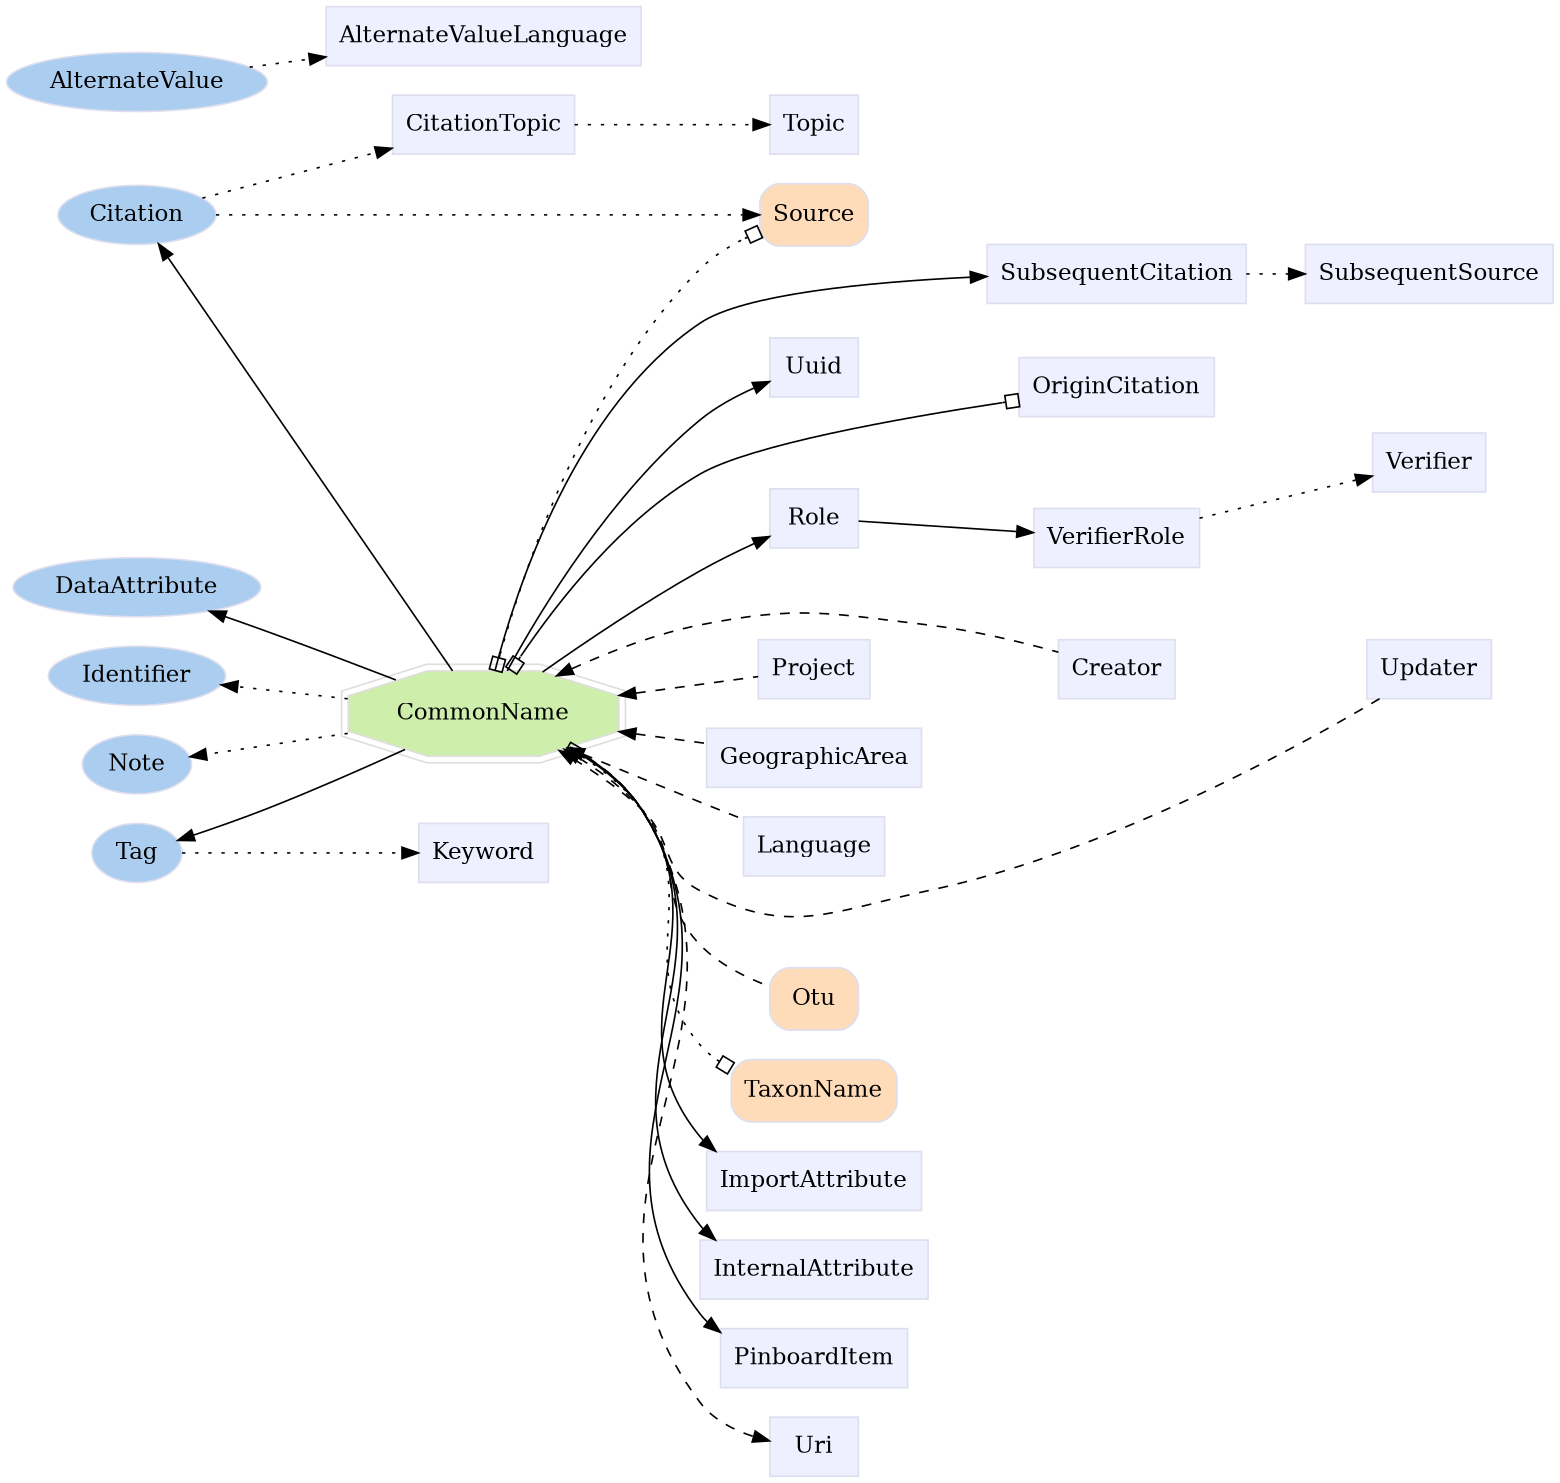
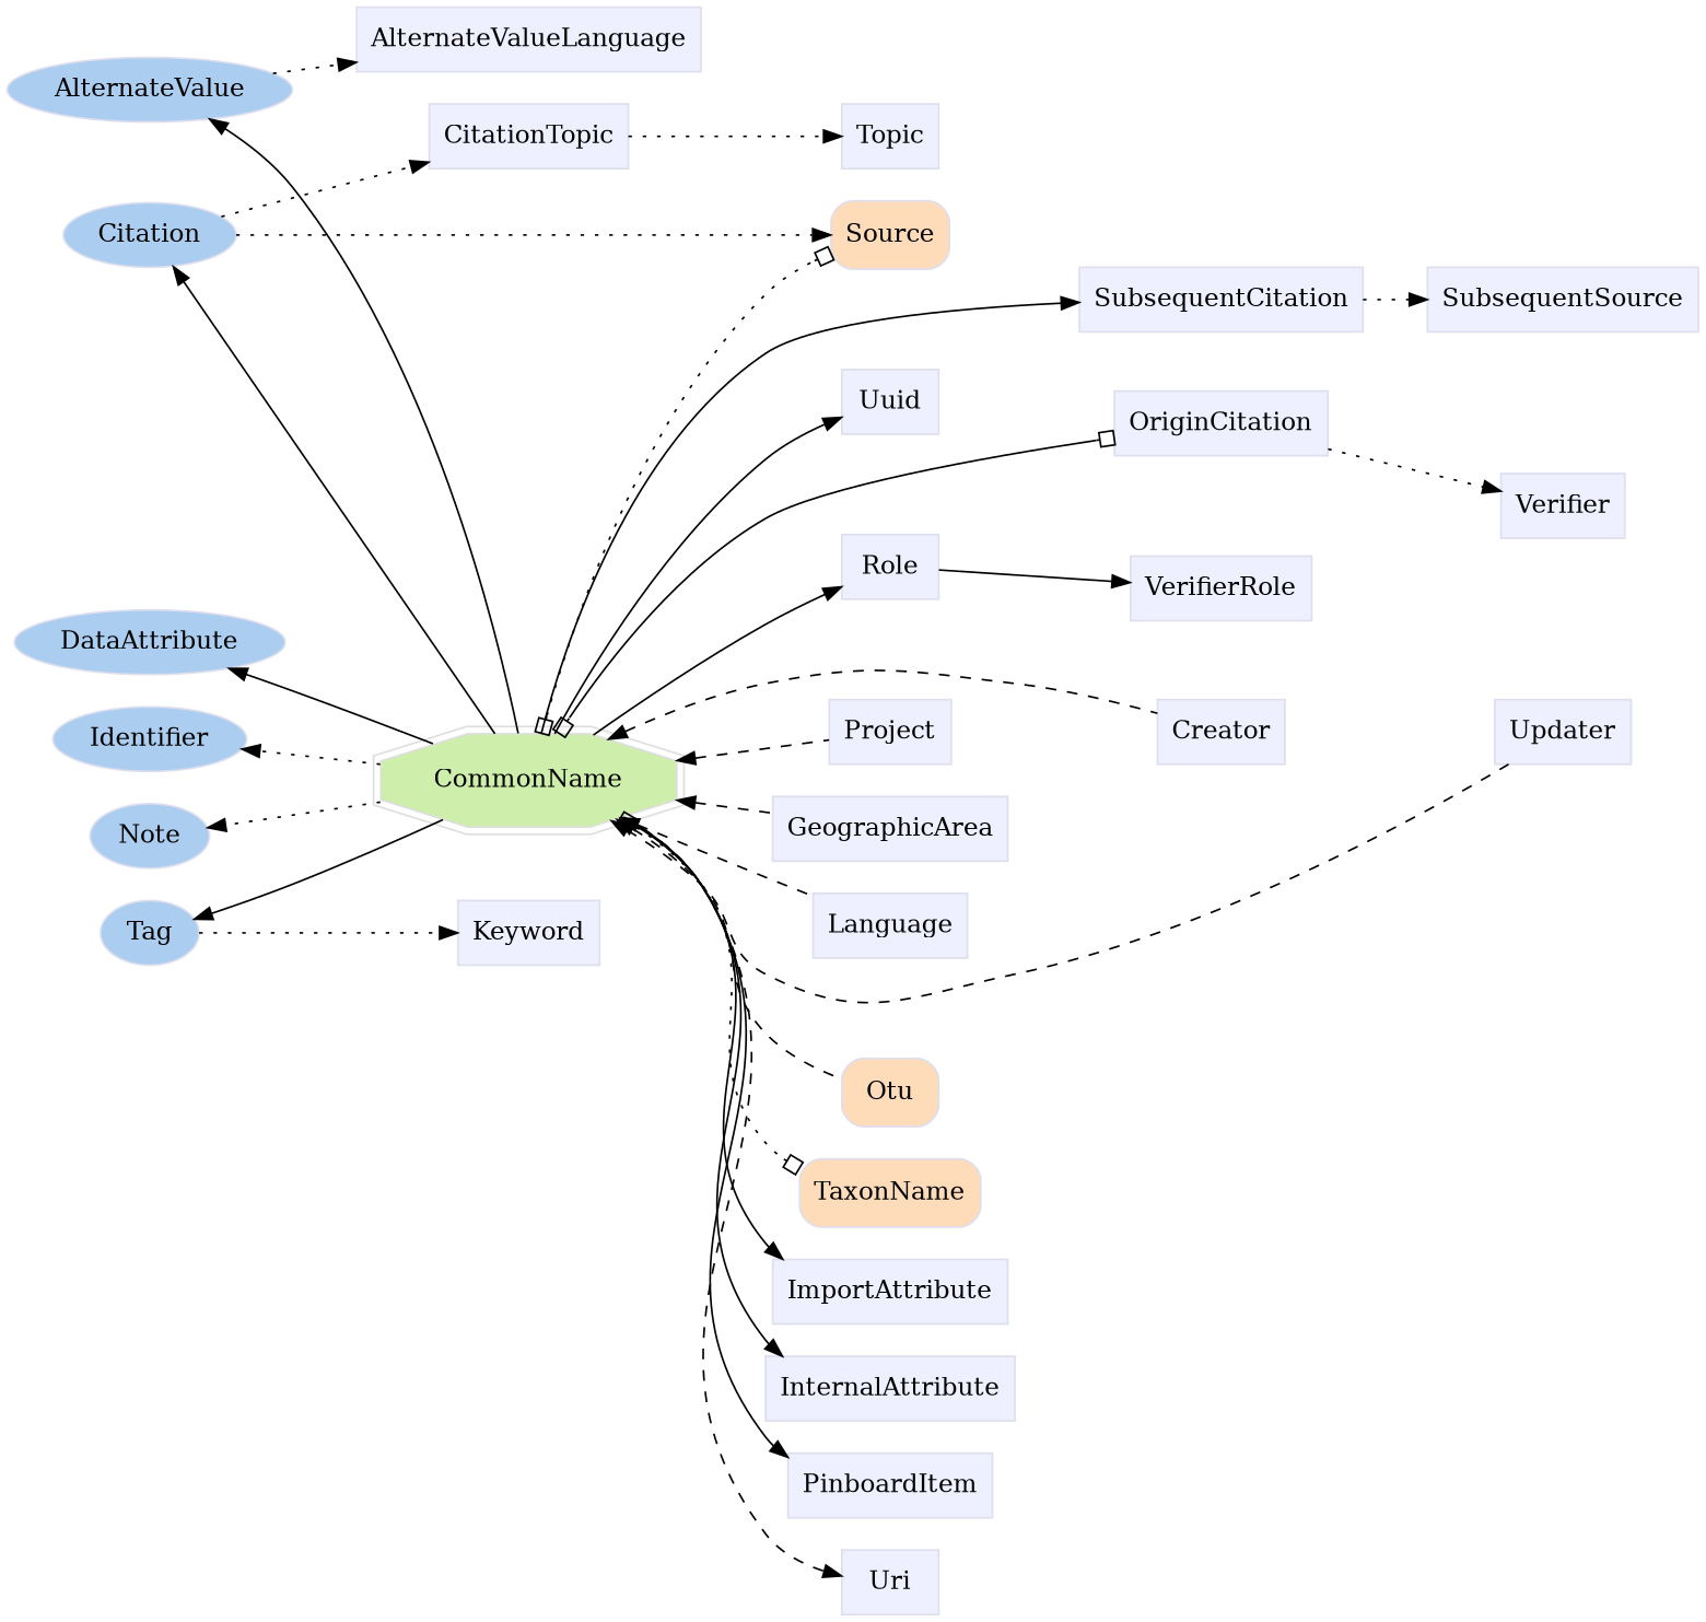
  digraph {
    rankdir=LR
    node [color="#dddeee" fillcolor="#eeefff" group=supporting shape=box style=filled]
    n1 [fillcolor="#abcdef" group=annotator height=0.5 label=AlternateValue shape=oval width=1.8387]
    n2 [fillcolor="#abcdef" group=annotator height=0.5 label=Citation shape=oval width=1.1279]
    n3 [fillcolor="#abcdef" group=annotator height=0.5 label=DataAttribute shape=oval width=1.7108]
    n4 [fillcolor="#abcdef" group=annotator height=0.5 label=Identifier shape=oval width=1.2558]
    n5 [fillcolor="#abcdef" group=annotator height=0.5 label=Tag shape=oval width=0.75]
    n6 [fillcolor="#abcdef" group=annotator height=0.5 label=Note shape=oval width=0.80088]
    n7 [fillcolor="#fedcba" group=core height=0.51389 label=Source shape=Mrecord width=0.75]
    n8 [fillcolor="#fedcba" group=core height=0.51389 label=Otu shape=Mrecord width=0.75]
    n9 [fillcolor="#fedcba" group=core height=0.51389 label=TaxonName shape=Mrecord width=1.1597]
    n10 [color="#dedede" fillcolor="#cdefab" group=target height=0.61111 label=CommonName shape=doubleoctagon width=2.1783]
    n11 [height=0.5 label=AlternateValueLanguage width=2.0868]
    n12 [height=0.5 label=CitationTopic width=1.2639]
    n13 [height=0.5 label=ImportAttribute width=1.4201]
    n14 [height=0.5 label=InternalAttribute width=1.4826]
    n15 [height=0.5 label=Keyword width=0.92014]
    n16 [height=0.5 label=PinboardItem width=1.2535]
    n17 [height=0.5 label=Role width=0.75]
    n18 [height=0.5 label=SubsequentCitation width=1.691]
    n19 [height=0.5 label=SubsequentSource width=1.6076]
    n20 [height=0.5 label=Topic width=0.75]
    n21 [height=0.5 label=Uri width=0.75]
    n22 [height=0.5 label=Uuid width=0.75]
    n23 [height=0.5 label=VerifierRole width=1.1493]
    n24 [height=0.5 label=Verifier width=0.79514]
    n25 [height=0.5 label=Creator width=0.78472]
    n26 [height=0.5 label=GeographicArea width=1.4618]
    n27 [height=0.5 label=Language width=0.96181]
    n28 [height=0.5 label=Project width=0.75347]
    n29 [height=0.5 label=Updater width=0.82639]
    n30 [height=0.5 label=OriginCitation width=1.316]
    subgraph sub_1 {
      rank=min
      n1
      n2
      n3
      n4
      n5
      n6
    }
    subgraph sub_2 {
      n7
      n8
      n9
    }
    subgraph sub_3 {
      n10
      n11
      n12
      n13
      n14
      n15
      n16
      n17
      n18
      n19
      n20
      n21
      n22
      n23
      n24
      n25
      n26
      n27
      n28
      n29
      n30
    }
    n1 -> n11 [style=dotted]
    n2 -> n7 [style=dotted]
    n2 -> n12 [style=dotted]
    n5 -> n15 [style=dotted]
    n7 -> n18 [style=invis]
    n7 -> n30 [style=invis]
+   n10 -> n1
    n10 -> n2
    n10 -> n3
    n10 -> n4 [style=dotted]
    n10 -> n5
    n10 -> n6 [style=dotted]
    n10 -> n7 [arrowhead=obox arrowtail=obox dir=both style=dotted]
    n10 -> n8 [dir=back style=dashed]
    n10 -> n9 [arrowhead=obox arrowtail=obox dir=both style=dotted]
    n10 -> n13
    n10 -> n14
    n10 -> n16
    n10 -> n17
    n10 -> n18
    n10 -> n21 [style=dashed]
    n10 -> n22
    n10 -> n25 [dir=back style=dashed]
    n10 -> n26 [dir=back style=dashed]
    n10 -> n27 [dir=back style=dashed]
    n10 -> n28 [dir=back style=dashed]
    n10 -> n29 [dir=back style=dashed]
    n10 -> n30 [arrowhead=obox arrowtail=obox dir=both]
    n12 -> n20 [style=dotted]
    n17 -> n23
    n17 -> n24 [style=invis]
    n18 -> n19 [style=dotted]
-   n23 -> n24 [style=dotted]
+   n30 -> n24 [style=dotted]
    n25 -> n29 [style=invis]
    n28 -> n25 [style=invis]
  }
